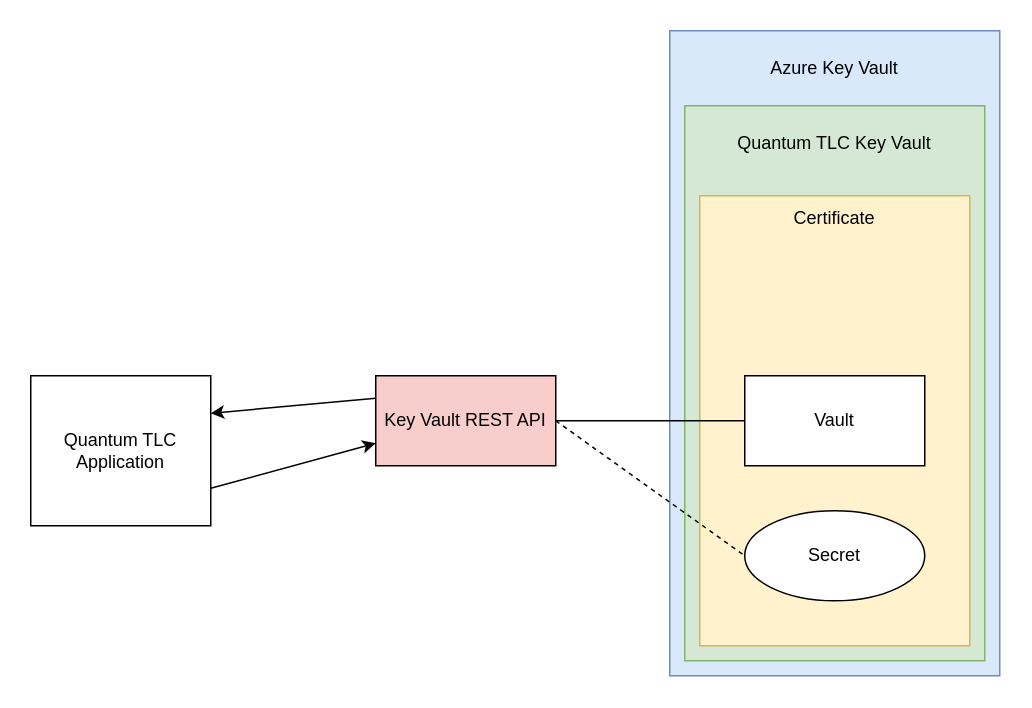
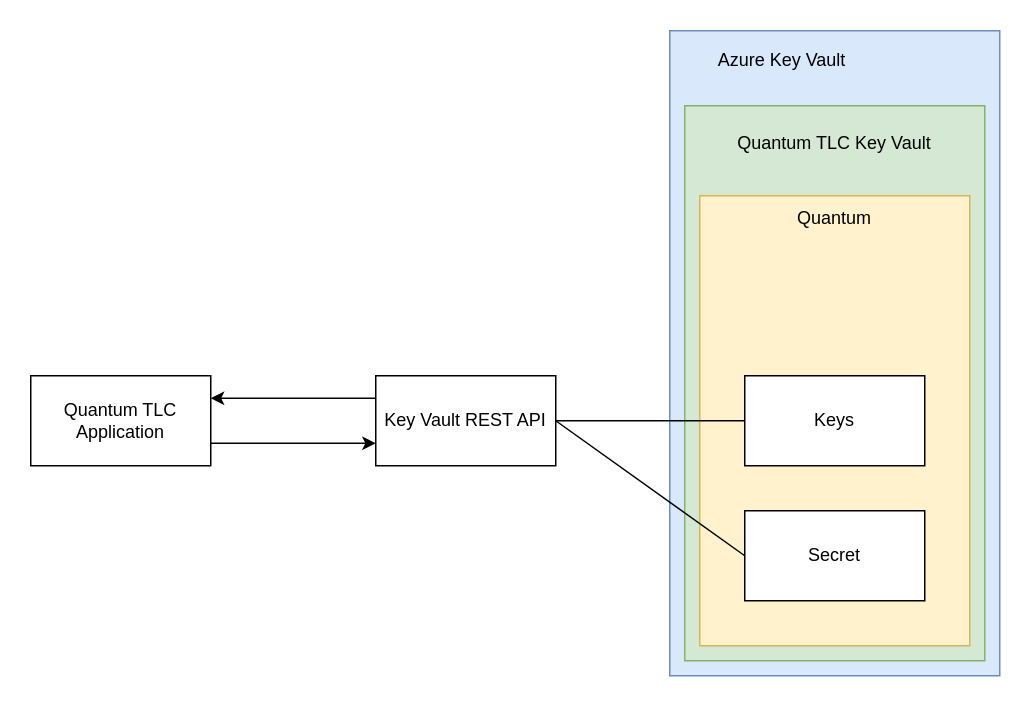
  <mxCell id="0" />
  <mxCell id="1" parent="0" />
- <mxCell id="2" value="Quantum TLC Application" style="rounded=0;whiteSpace=wrap;html=1;" vertex="1" parent="1"><mxGeometry x="20" y="250" width="120" height="100" as="geometry" /></mxCell>
- <mxCell id="3" value="Key Vault REST API" style="rounded=0;whiteSpace=wrap;html=1;fillColor=#f8cecc;" vertex="1" parent="1"><mxGeometry x="250" y="250" width="120" height="60" as="geometry" /></mxCell>
+ <mxCell id="2" value="Quantum TLC Application" style="rounded=0;whiteSpace=wrap;html=1;" vertex="1" parent="1"><mxGeometry x="20" y="250" width="120" height="60" as="geometry" /></mxCell>
+ <mxCell id="3" value="Key Vault REST API" style="rounded=0;whiteSpace=wrap;html=1;" vertex="1" parent="1"><mxGeometry x="250" y="250" width="120" height="60" as="geometry" /></mxCell>
  <mxCell id="4" value="" style="rounded=0;whiteSpace=wrap;html=1;fillColor=#dae8fc;strokeColor=#6c8ebf;" vertex="1" parent="1"><mxGeometry x="446" y="20" width="220" height="430" as="geometry" /></mxCell>
- <mxCell id="5" value="Azure Key Vault" style="text;html=1;align=center;verticalAlign=middle;whiteSpace=wrap;rounded=0;" vertex="1" parent="1"><mxGeometry x="496" y="30" width="120" height="30" as="geometry" /></mxCell>
+ <mxCell id="5" value="Azure Key Vault" style="text;html=1;align=center;verticalAlign=middle;whiteSpace=wrap;rounded=0;" vertex="1" parent="1"><mxGeometry x="461" y="25" width="120" height="30" as="geometry" /></mxCell>
  <mxCell id="6" value="" style="rounded=0;whiteSpace=wrap;html=1;fillColor=#d5e8d4;strokeColor=#82b366;" vertex="1" parent="1"><mxGeometry x="456" y="70" width="200" height="370" as="geometry" /></mxCell>
  <mxCell id="7" value="Quantum TLC Key Vault" style="text;html=1;align=center;verticalAlign=middle;whiteSpace=wrap;rounded=0;" vertex="1" parent="1"><mxGeometry x="456" y="80" width="200" height="30" as="geometry" /></mxCell>
  <mxCell id="8" value="" style="rounded=0;whiteSpace=wrap;html=1;fillColor=#fff2cc;strokeColor=#d6b656;" vertex="1" parent="1"><mxGeometry x="466" y="130" width="180" height="300" as="geometry" /></mxCell>
  <mxCell id="9" value="" style="endArrow=classic;html=1;rounded=0;exitX=1;exitY=0.75;exitDx=0;exitDy=0;entryX=0;entryY=0.75;entryDx=0;entryDy=0;" edge="1" parent="1" source="2" target="3"><mxGeometry width="50" height="50" relative="1" as="geometry"><mxPoint x="180" y="310" as="sourcePoint" /><mxPoint x="230" y="260" as="targetPoint" /></mxGeometry></mxCell>
  <mxCell id="10" value="" style="endArrow=classic;html=1;rounded=0;exitX=0;exitY=0.25;exitDx=0;exitDy=0;entryX=1;entryY=0.25;entryDx=0;entryDy=0;" edge="1" parent="1" source="3" target="2"><mxGeometry width="50" height="50" relative="1" as="geometry"><mxPoint x="190" y="260" as="sourcePoint" /><mxPoint x="240" y="210" as="targetPoint" /></mxGeometry></mxCell>
- <mxCell id="11" value="Certificate" style="text;html=1;align=center;verticalAlign=middle;whiteSpace=wrap;rounded=0;" vertex="1" parent="1"><mxGeometry x="526" y="130" width="60" height="30" as="geometry" /></mxCell>
- <mxCell id="12" value="Vault" style="rounded=0;whiteSpace=wrap;html=1;" vertex="1" parent="1"><mxGeometry x="496" y="250" width="120" height="60" as="geometry" /></mxCell>
- <mxCell id="13" value="Secret" style="ellipse;whiteSpace=wrap;html=1;" vertex="1" parent="1"><mxGeometry x="496" y="340" width="120" height="60" as="geometry" /></mxCell>
+ <mxCell id="11" value="Quantum" style="text;html=1;align=center;verticalAlign=middle;whiteSpace=wrap;rounded=0;" vertex="1" parent="1"><mxGeometry x="526" y="130" width="60" height="30" as="geometry" /></mxCell>
+ <mxCell id="12" value="Keys" style="rounded=0;whiteSpace=wrap;html=1;" vertex="1" parent="1"><mxGeometry x="496" y="250" width="120" height="60" as="geometry" /></mxCell>
+ <mxCell id="13" value="Secret" style="rounded=0;whiteSpace=wrap;html=1;" vertex="1" parent="1"><mxGeometry x="496" y="340" width="120" height="60" as="geometry" /></mxCell>
  <mxCell id="14" value="" style="endArrow=none;html=1;rounded=0;exitX=1;exitY=0.5;exitDx=0;exitDy=0;entryX=0;entryY=0.5;entryDx=0;entryDy=0;" edge="1" parent="1" source="3" target="12"><mxGeometry width="50" height="50" relative="1" as="geometry"><mxPoint x="446" y="220" as="sourcePoint" /><mxPoint x="496" y="170" as="targetPoint" /></mxGeometry></mxCell>
- <mxCell id="15" value="" style="endArrow=none;html=1;rounded=0;exitX=1;exitY=0.5;exitDx=0;exitDy=0;entryX=0;entryY=0.5;entryDx=0;entryDy=0;dashed=1;" edge="1" parent="1" source="3" target="13"><mxGeometry width="50" height="50" relative="1" as="geometry"><mxPoint x="386" y="310" as="sourcePoint" /><mxPoint x="436" y="260" as="targetPoint" /></mxGeometry></mxCell>
+ <mxCell id="15" value="" style="endArrow=none;html=1;rounded=0;exitX=1;exitY=0.5;exitDx=0;exitDy=0;entryX=0;entryY=0.5;entryDx=0;entryDy=0;" edge="1" parent="1" source="3" target="13"><mxGeometry width="50" height="50" relative="1" as="geometry"><mxPoint x="386" y="310" as="sourcePoint" /><mxPoint x="436" y="260" as="targetPoint" /></mxGeometry></mxCell>
